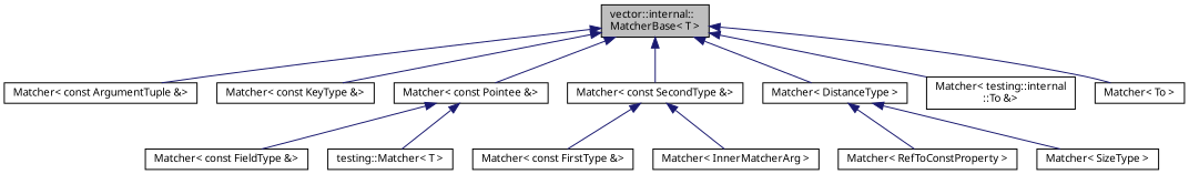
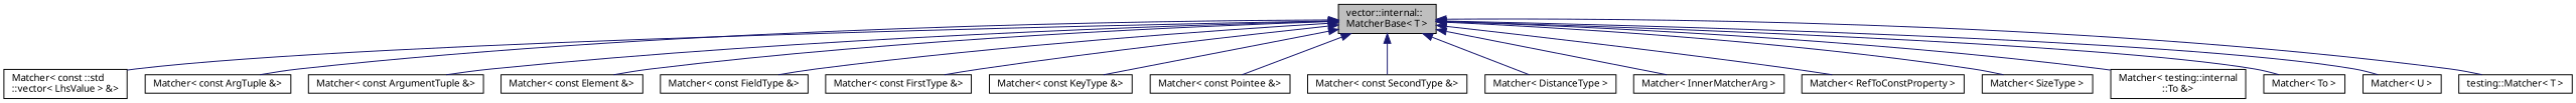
  digraph {
    fontname="Noto Sans"
    rankdir=TB
    node [color=black fillcolor=white fontname="Noto Sans" fontsize=10 shape=record style=filled]
    edge [color=midnightblue dir=back fontname="Noto Sans" fontsize=10 labelfontname=Helvetica labelfontsize=10 style=solid]
    n1 [fillcolor=grey75 fontcolor=black height=0.2 label="vector::internal::\lMatcherBase\< T \>" width=0.4]
+   n2 [height=0.2 label="Matcher\< const ::std\l::vector\< LhsValue \> &\>" width=0.4]
+   n3 [height=0.2 label="Matcher\< const ArgTuple &\>" width=0.4]
    n4 [height=0.2 label="Matcher\< const ArgumentTuple &\>" width=0.4]
+   n5 [height=0.2 label="Matcher\< const Element &\>" width=0.4]
    n6 [height=0.2 label="Matcher\< const FieldType &\>" width=0.4]
    n7 [height=0.2 label="Matcher\< const FirstType &\>" width=0.4]
    n8 [height=0.2 label="Matcher\< const KeyType &\>" width=0.4]
    n9 [height=0.2 label="Matcher\< const Pointee &\>" width=0.4]
    n10 [height=0.2 label="Matcher\< const SecondType &\>" width=0.4]
    n11 [height=0.2 label="Matcher\< DistanceType \>" width=0.4]
    n12 [height=0.2 label="Matcher\< InnerMatcherArg \>" width=0.4]
    n13 [height=0.2 label="Matcher\< RefToConstProperty \>" width=0.4]
    n14 [height=0.2 label="Matcher\< SizeType \>" width=0.4]
    n15 [height=0.2 label="Matcher\< testing::internal\l::To &\>" width=0.4]
    n16 [height=0.2 label="Matcher\< To \>" width=0.4]
+   n17 [height=0.2 label="Matcher\< U \>" width=0.4]
    n18 [height=0.2 label="testing::Matcher\< T \>" width=0.4]
+   n1 -> n2
+   n1 -> n3
    n1 -> n4
-   n9 -> n6
-   n10 -> n7
+   n1 -> n5
+   n1 -> n6
+   n1 -> n7
    n1 -> n8
    n1 -> n9
    n1 -> n10
    n1 -> n11
-   n10 -> n12
-   n11 -> n13
-   n11 -> n14
+   n1 -> n12
+   n1 -> n13
+   n1 -> n14
    n1 -> n15
    n1 -> n16
-   n9 -> n18
+   n1 -> n17
+   n1 -> n18
  }
